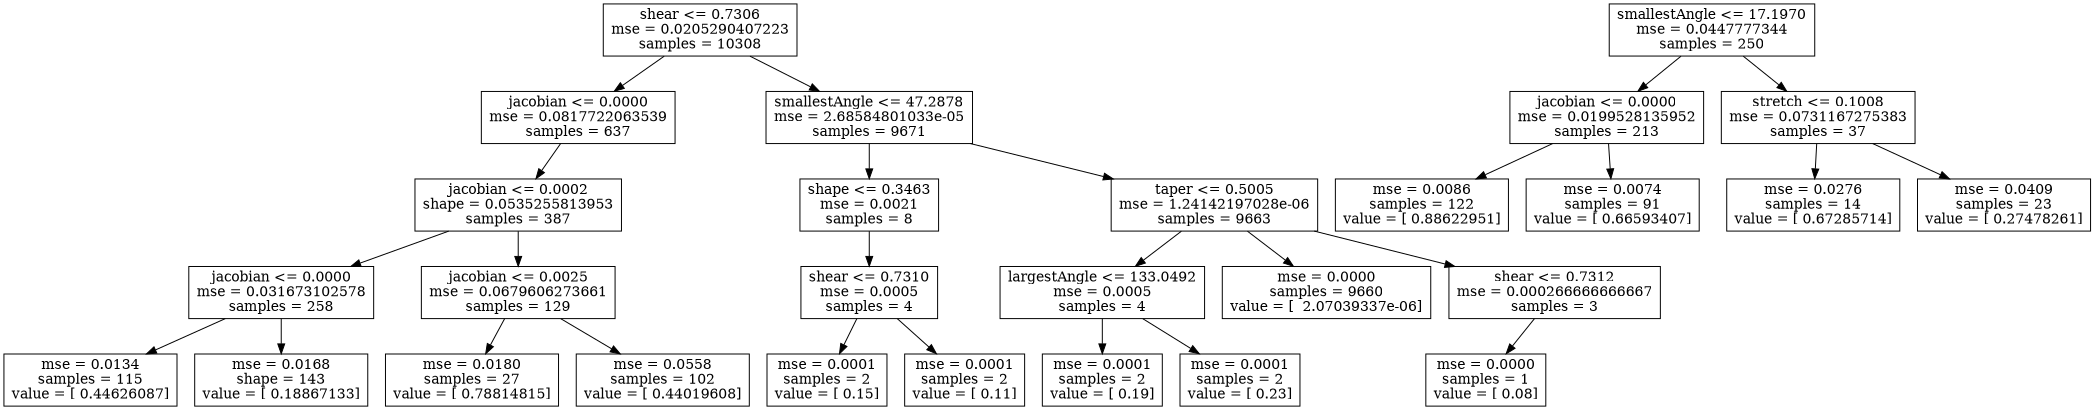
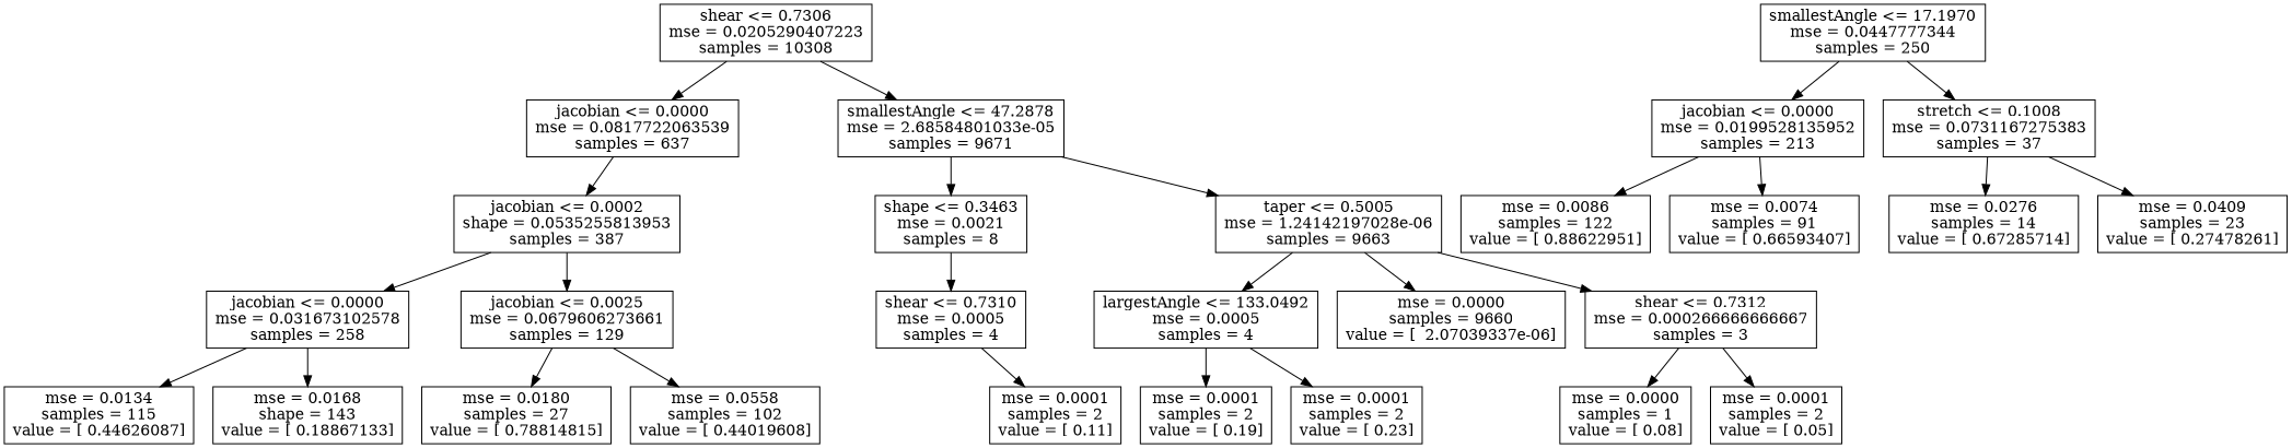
  digraph {
    node [shape=box]
    n1 [label="shear <= 0.7306\nmse = 0.0205290407223\nsamples = 10308"]
    n2 [label="jacobian <= 0.0000\nmse = 0.0817722063539\nsamples = 637"]
    n3 [label="smallestAngle <= 47.2878\nmse = 2.68584801033e-05\nsamples = 9671"]
    n4 [label="jacobian <= 0.0002\nshape = 0.0535255813953\nsamples = 387"]
    n5 [label="shape <= 0.3463\nmse = 0.0021\nsamples = 8"]
    n6 [label="taper <= 0.5005\nmse = 1.24142197028e-06\nsamples = 9663"]
    n7 [label="smallestAngle <= 17.1970\nmse = 0.0447777344\nsamples = 250"]
    n8 [label="jacobian <= 0.0000\nmse = 0.0199528135952\nsamples = 213"]
    n9 [label="stretch <= 0.1008\nmse = 0.0731167275383\nsamples = 37"]
    n10 [label="jacobian <= 0.0000\nmse = 0.031673102578\nsamples = 258"]
    n11 [label="jacobian <= 0.0025\nmse = 0.0679606273661\nsamples = 129"]
    n12 [label="mse = 0.0086\nsamples = 122\nvalue = [ 0.88622951]"]
    n13 [label="mse = 0.0074\nsamples = 91\nvalue = [ 0.66593407]"]
    n14 [label="mse = 0.0276\nsamples = 14\nvalue = [ 0.67285714]"]
    n15 [label="mse = 0.0409\nsamples = 23\nvalue = [ 0.27478261]"]
    n16 [label="mse = 0.0134\nsamples = 115\nvalue = [ 0.44626087]"]
    n17 [label="mse = 0.0168\nshape = 143\nvalue = [ 0.18867133]"]
    n18 [label="mse = 0.0180\nsamples = 27\nvalue = [ 0.78814815]"]
    n19 [label="mse = 0.0558\nsamples = 102\nvalue = [ 0.44019608]"]
    n20 [label="shear <= 0.7310\nmse = 0.0005\nsamples = 4"]
    n21 [label="largestAngle <= 133.0492\nmse = 0.0005\nsamples = 4"]
    n22 [label="mse = 0.0000\nsamples = 9660\nvalue = [  2.07039337e-06]"]
    n23 [label="shear <= 0.7312\nmse = 0.000266666666667\nsamples = 3"]
    n24 [label="mse = 0.0001\nsamples = 2\nvalue = [ 0.19]"]
    n25 [label="mse = 0.0001\nsamples = 2\nvalue = [ 0.23]"]
-   n26 [label="mse = 0.0001\nsamples = 2\nvalue = [ 0.15]"]
    n27 [label="mse = 0.0001\nsamples = 2\nvalue = [ 0.11]"]
    n28 [label="mse = 0.0000\nsamples = 1\nvalue = [ 0.08]"]
+   n29 [label="mse = 0.0001\nsamples = 2\nvalue = [ 0.05]"]
    n1 -> n2
    n1 -> n3
    n2 -> n4
    n3 -> n5
    n3 -> n6
    n4 -> n10
    n4 -> n11
    n5 -> n20
    n6 -> n21
    n6 -> n22
    n6 -> n23
    n7 -> n8
    n7 -> n9
    n8 -> n12
    n8 -> n13
    n9 -> n14
    n9 -> n15
    n10 -> n16
    n10 -> n17
    n11 -> n18
    n11 -> n19
-   n20 -> n26
    n20 -> n27
    n21 -> n24
    n21 -> n25
    n23 -> n28
+   n23 -> n29
  }
